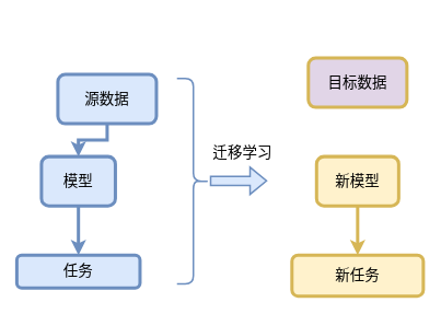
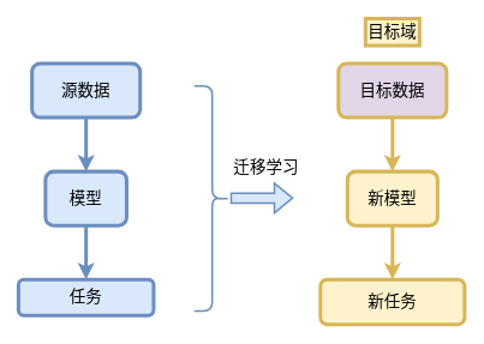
  <mxCell id="0" />
  <mxCell id="1" parent="0" />
  <mxCell id="2" value="" style="edgeStyle=orthogonalEdgeStyle;rounded=0;orthogonalLoop=1;jettySize=auto;html=1;curved=0;strokeWidth=4;fillColor=#dae8fc;strokeColor=#6c8ebf;" edge="1" parent="1" source="3" target="5"><mxGeometry relative="1" as="geometry" /></mxCell>
- <mxCell id="3" value="源数据" style="rounded=1;whiteSpace=wrap;html=1;fillColor=#dae8fc;strokeColor=#6c8ebf;strokeWidth=4;fontStyle=0;fontSize=18;" vertex="1" parent="1"><mxGeometry x="70" y="90" width="120" height="60" as="geometry" /></mxCell>
+ <mxCell id="3" value="源数据" style="rounded=1;whiteSpace=wrap;html=1;fillColor=#dae8fc;strokeColor=#6c8ebf;strokeWidth=4;fontStyle=0;fontSize=18;" vertex="1" parent="1"><mxGeometry x="35" y="70" width="120" height="60" as="geometry" /></mxCell>
  <mxCell id="4" value="" style="edgeStyle=orthogonalEdgeStyle;rounded=0;orthogonalLoop=1;jettySize=auto;html=1;strokeWidth=4;fillColor=#dae8fc;strokeColor=#6c8ebf;" edge="1" parent="1" source="5" target="6"><mxGeometry relative="1" as="geometry" /></mxCell>
  <mxCell id="5" value="模型" style="rounded=1;whiteSpace=wrap;html=1;fillColor=#dae8fc;strokeColor=#6c8ebf;strokeWidth=4;fontStyle=0;fontSize=18;" vertex="1" parent="1"><mxGeometry x="50" y="190" width="90" height="60" as="geometry" /></mxCell>
  <mxCell id="6" value="任务" style="rounded=1;whiteSpace=wrap;html=1;fillColor=#dae8fc;strokeColor=#6c8ebf;strokeWidth=4;fontStyle=0;fontSize=18;" vertex="1" parent="1"><mxGeometry x="20" y="310" width="150" height="40" as="geometry" /></mxCell>
  <mxCell id="7" value="" style="shape=curlyBracket;whiteSpace=wrap;html=1;rounded=1;flipH=1;labelPosition=right;verticalLabelPosition=middle;align=left;verticalAlign=middle;strokeWidth=2;fillColor=#dae8fc;strokeColor=#6c8ebf;" vertex="1" parent="1"><mxGeometry x="215" y="95" width="40" height="250" as="geometry" /></mxCell>
  <mxCell id="8" value="" style="shape=flexArrow;endArrow=classic;html=1;rounded=0;strokeWidth=2;fillColor=#dae8fc;strokeColor=#6c8ebf;" edge="1" parent="1"><mxGeometry width="50" height="50" relative="1" as="geometry"><mxPoint x="255" y="219.5" as="sourcePoint" /><mxPoint x="325" y="219.5" as="targetPoint" /></mxGeometry></mxCell>
+ <mxCell id="9" value="" style="edgeStyle=orthogonalEdgeStyle;rounded=0;orthogonalLoop=1;jettySize=auto;html=1;strokeWidth=4;fillColor=#fff2cc;strokeColor=#d6b656;" edge="1" parent="1" source="10" target="12"><mxGeometry relative="1" as="geometry" /></mxCell>
  <mxCell id="10" value="目标数据" style="rounded=1;whiteSpace=wrap;html=1;fillColor=#e1d5e7;strokeColor=#d6b656;strokeWidth=4;fontSize=18;" vertex="1" parent="1"><mxGeometry x="375" y="70" width="120" height="60" as="geometry" /></mxCell>
  <mxCell id="11" value="" style="edgeStyle=orthogonalEdgeStyle;rounded=0;orthogonalLoop=1;jettySize=auto;html=1;strokeWidth=4;fillColor=#fff2cc;strokeColor=#d6b656;" edge="1" parent="1" source="12" target="13"><mxGeometry relative="1" as="geometry" /></mxCell>
  <mxCell id="12" value="新模型" style="rounded=1;whiteSpace=wrap;html=1;fillColor=#fff2cc;strokeColor=#d6b656;strokeWidth=4;fontSize=18;" vertex="1" parent="1"><mxGeometry x="385" y="190" width="100" height="60" as="geometry" /></mxCell>
  <mxCell id="13" value="新任务" style="rounded=1;whiteSpace=wrap;html=1;fillColor=#fff2cc;strokeColor=#d6b656;strokeWidth=4;fontSize=18;" vertex="1" parent="1"><mxGeometry x="355" y="310" width="160" height="50" as="geometry" /></mxCell>
+ <mxCell id="14" value="目标域" style="text;html=1;whiteSpace=wrap;strokeColor=#d6b656;fillColor=#fff2cc;align=center;verticalAlign=middle;rounded=0;strokeWidth=4;fontSize=18;" vertex="1" parent="1"><mxGeometry x="405" y="20" width="60" height="30" as="geometry" /></mxCell>
  <mxCell id="15" value="&lt;font style=&quot;font-size: 18px;&quot;&gt;迁移学习&lt;/font&gt;" style="text;html=1;whiteSpace=wrap;strokeColor=none;fillColor=none;align=center;verticalAlign=middle;rounded=0;" vertex="1" parent="1"><mxGeometry x="255" y="170" width="80" height="30" as="geometry" /></mxCell>
